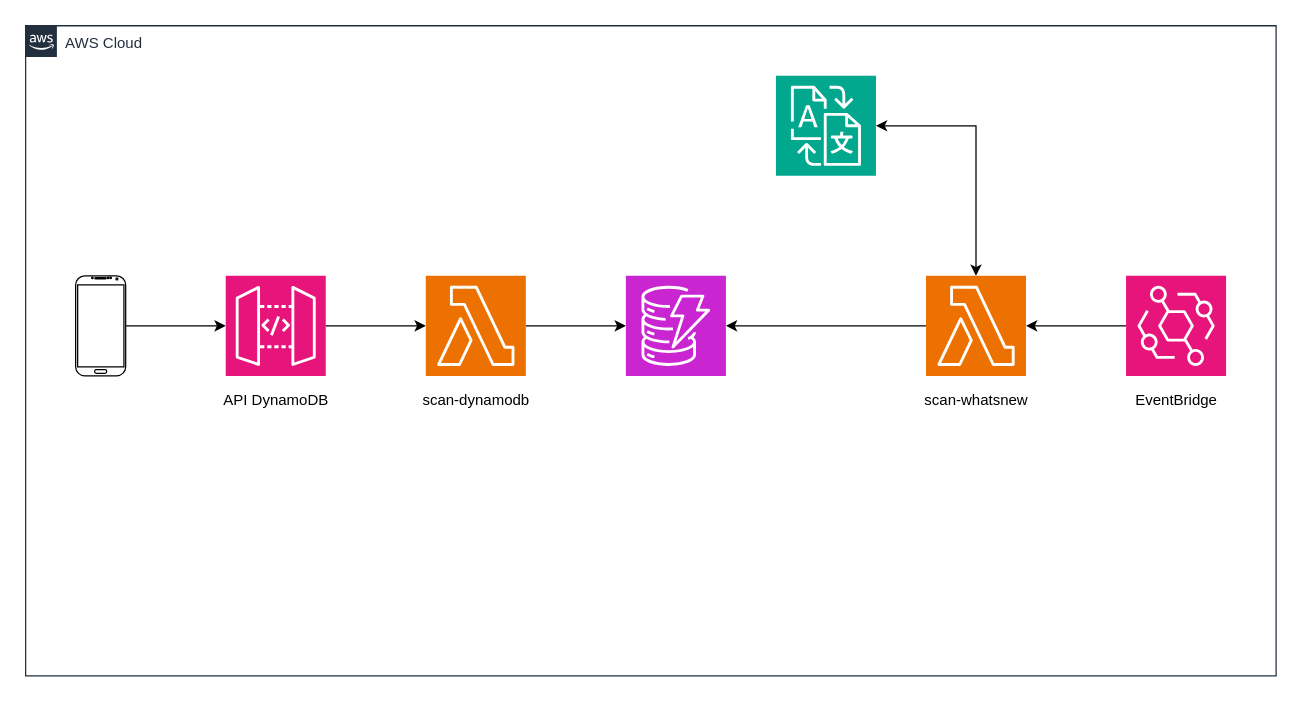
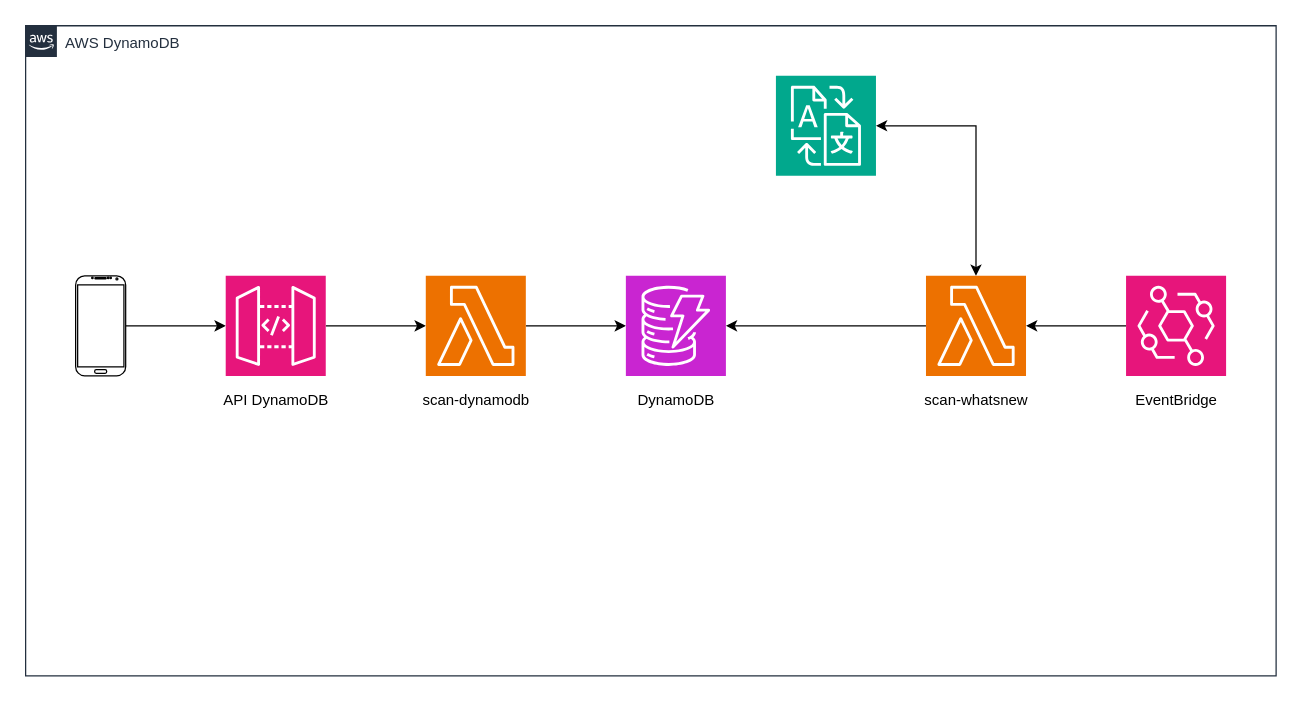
  <mxCell id="0" />
  <mxCell id="1" parent="0" />
- <mxCell id="2" value="AWS Cloud" style="points=[[0,0],[0.25,0],[0.5,0],[0.75,0],[1,0],[1,0.25],[1,0.5],[1,0.75],[1,1],[0.75,1],[0.5,1],[0.25,1],[0,1],[0,0.75],[0,0.5],[0,0.25]];outlineConnect=0;gradientColor=none;html=1;whiteSpace=wrap;fontSize=12;fontStyle=0;container=1;pointerEvents=0;collapsible=0;recursiveResize=0;shape=mxgraph.aws4.group;grIcon=mxgraph.aws4.group_aws_cloud_alt;strokeColor=#232F3E;fillColor=none;verticalAlign=top;align=left;spacingLeft=30;fontColor=#232F3E;dashed=0;" vertex="1" parent="1"><mxGeometry x="20" y="20" width="1000" height="520" as="geometry" /></mxCell>
+ <mxCell id="2" value="AWS DynamoDB" style="points=[[0,0],[0.25,0],[0.5,0],[0.75,0],[1,0],[1,0.25],[1,0.5],[1,0.75],[1,1],[0.75,1],[0.5,1],[0.25,1],[0,1],[0,0.75],[0,0.5],[0,0.25]];outlineConnect=0;gradientColor=none;html=1;whiteSpace=wrap;fontSize=12;fontStyle=0;container=1;pointerEvents=0;collapsible=0;recursiveResize=0;shape=mxgraph.aws4.group;grIcon=mxgraph.aws4.group_aws_cloud_alt;strokeColor=#232F3E;fillColor=none;verticalAlign=top;align=left;spacingLeft=30;fontColor=#232F3E;dashed=0;" vertex="1" parent="1"><mxGeometry x="20" y="20" width="1000" height="520" as="geometry" /></mxCell>
  <mxCell id="3" value="" style="edgeStyle=orthogonalEdgeStyle;rounded=0;orthogonalLoop=1;jettySize=auto;html=1;" edge="1" parent="2" source="17" target="14"><mxGeometry relative="1" as="geometry" /></mxCell>
  <mxCell id="4" value="" style="edgeStyle=orthogonalEdgeStyle;rounded=0;orthogonalLoop=1;jettySize=auto;html=1;" edge="1" parent="2" source="20" target="17"><mxGeometry relative="1" as="geometry" /></mxCell>
  <mxCell id="5" value="" style="edgeStyle=orthogonalEdgeStyle;rounded=0;orthogonalLoop=1;jettySize=auto;html=1;" edge="1" parent="2" source="23" target="20"><mxGeometry relative="1" as="geometry" /></mxCell>
  <mxCell id="6" value="" style="edgeStyle=orthogonalEdgeStyle;rounded=0;orthogonalLoop=1;jettySize=auto;html=1;" edge="1" parent="2" source="11" target="14"><mxGeometry relative="1" as="geometry" /></mxCell>
  <mxCell id="7" value="" style="group" vertex="1" connectable="0" parent="2"><mxGeometry x="880" y="200" width="80" height="120" as="geometry" /></mxCell>
  <mxCell id="8" value="" style="sketch=0;points=[[0,0,0],[0.25,0,0],[0.5,0,0],[0.75,0,0],[1,0,0],[0,1,0],[0.25,1,0],[0.5,1,0],[0.75,1,0],[1,1,0],[0,0.25,0],[0,0.5,0],[0,0.75,0],[1,0.25,0],[1,0.5,0],[1,0.75,0]];outlineConnect=0;fontColor=#232F3E;fillColor=#E7157B;strokeColor=#ffffff;dashed=0;verticalLabelPosition=bottom;verticalAlign=top;align=center;html=1;fontSize=12;fontStyle=0;aspect=fixed;shape=mxgraph.aws4.resourceIcon;resIcon=mxgraph.aws4.eventbridge;" vertex="1" parent="7"><mxGeometry width="80" height="80" as="geometry" /></mxCell>
  <mxCell id="9" value="EventBridge" style="text;strokeColor=none;fillColor=none;html=1;fontSize=12;fontStyle=0;verticalAlign=middle;align=center;" vertex="1" parent="7"><mxGeometry y="80" width="80" height="40" as="geometry" /></mxCell>
  <mxCell id="10" value="" style="group" vertex="1" connectable="0" parent="2"><mxGeometry x="720" y="200" width="80" height="120" as="geometry" /></mxCell>
  <mxCell id="11" value="" style="sketch=0;points=[[0,0,0],[0.25,0,0],[0.5,0,0],[0.75,0,0],[1,0,0],[0,1,0],[0.25,1,0],[0.5,1,0],[0.75,1,0],[1,1,0],[0,0.25,0],[0,0.5,0],[0,0.75,0],[1,0.25,0],[1,0.5,0],[1,0.75,0]];outlineConnect=0;fontColor=#232F3E;fillColor=#ED7100;strokeColor=#ffffff;dashed=0;verticalLabelPosition=bottom;verticalAlign=top;align=center;html=1;fontSize=12;fontStyle=0;aspect=fixed;shape=mxgraph.aws4.resourceIcon;resIcon=mxgraph.aws4.lambda;" vertex="1" parent="10"><mxGeometry width="80" height="80" as="geometry" /></mxCell>
  <mxCell id="12" value="scan-whatsnew" style="text;strokeColor=none;fillColor=none;html=1;fontSize=12;fontStyle=0;verticalAlign=middle;align=center;" vertex="1" parent="10"><mxGeometry y="80" width="80" height="40" as="geometry" /></mxCell>
  <mxCell id="13" value="" style="group" vertex="1" connectable="0" parent="2"><mxGeometry x="480" y="200" width="80" height="120" as="geometry" /></mxCell>
  <mxCell id="14" value="" style="sketch=0;points=[[0,0,0],[0.25,0,0],[0.5,0,0],[0.75,0,0],[1,0,0],[0,1,0],[0.25,1,0],[0.5,1,0],[0.75,1,0],[1,1,0],[0,0.25,0],[0,0.5,0],[0,0.75,0],[1,0.25,0],[1,0.5,0],[1,0.75,0]];outlineConnect=0;fontColor=#232F3E;fillColor=#C925D1;strokeColor=#ffffff;dashed=0;verticalLabelPosition=bottom;verticalAlign=top;align=center;html=1;fontSize=12;fontStyle=0;aspect=fixed;shape=mxgraph.aws4.resourceIcon;resIcon=mxgraph.aws4.dynamodb;" vertex="1" parent="13"><mxGeometry width="80" height="80" as="geometry" /></mxCell>
+ <mxCell id="15" value="DynamoDB" style="text;strokeColor=none;fillColor=none;html=1;fontSize=12;fontStyle=0;verticalAlign=middle;align=center;" vertex="1" parent="13"><mxGeometry y="80" width="80" height="40" as="geometry" /></mxCell>
  <mxCell id="16" value="" style="group" vertex="1" connectable="0" parent="2"><mxGeometry x="320" y="200" width="80" height="120" as="geometry" /></mxCell>
  <mxCell id="17" value="" style="sketch=0;points=[[0,0,0],[0.25,0,0],[0.5,0,0],[0.75,0,0],[1,0,0],[0,1,0],[0.25,1,0],[0.5,1,0],[0.75,1,0],[1,1,0],[0,0.25,0],[0,0.5,0],[0,0.75,0],[1,0.25,0],[1,0.5,0],[1,0.75,0]];outlineConnect=0;fontColor=#232F3E;fillColor=#ED7100;strokeColor=#ffffff;dashed=0;verticalLabelPosition=bottom;verticalAlign=top;align=center;html=1;fontSize=12;fontStyle=0;aspect=fixed;shape=mxgraph.aws4.resourceIcon;resIcon=mxgraph.aws4.lambda;" vertex="1" parent="16"><mxGeometry width="80" height="80" as="geometry" /></mxCell>
  <mxCell id="18" value="scan-dynamodb" style="text;strokeColor=none;fillColor=none;html=1;fontSize=12;fontStyle=0;verticalAlign=middle;align=center;" vertex="1" parent="16"><mxGeometry y="80" width="80" height="40" as="geometry" /></mxCell>
  <mxCell id="19" value="" style="group" vertex="1" connectable="0" parent="2"><mxGeometry x="160" y="200" width="80" height="120" as="geometry" /></mxCell>
  <mxCell id="20" value="" style="sketch=0;points=[[0,0,0],[0.25,0,0],[0.5,0,0],[0.75,0,0],[1,0,0],[0,1,0],[0.25,1,0],[0.5,1,0],[0.75,1,0],[1,1,0],[0,0.25,0],[0,0.5,0],[0,0.75,0],[1,0.25,0],[1,0.5,0],[1,0.75,0]];outlineConnect=0;fontColor=#232F3E;fillColor=#E7157B;strokeColor=#ffffff;dashed=0;verticalLabelPosition=bottom;verticalAlign=top;align=center;html=1;fontSize=12;fontStyle=0;aspect=fixed;shape=mxgraph.aws4.resourceIcon;resIcon=mxgraph.aws4.api_gateway;" vertex="1" parent="19"><mxGeometry width="80" height="80" as="geometry" /></mxCell>
  <mxCell id="21" value="API DynamoDB" style="text;strokeColor=none;fillColor=none;html=1;fontSize=12;fontStyle=0;verticalAlign=middle;align=center;" vertex="1" parent="19"><mxGeometry y="80" width="80" height="40" as="geometry" /></mxCell>
  <mxCell id="22" value="" style="group" vertex="1" connectable="0" parent="2"><mxGeometry x="20" y="200" width="80" height="120" as="geometry" /></mxCell>
  <mxCell id="23" value="" style="verticalLabelPosition=bottom;verticalAlign=top;html=1;shadow=0;dashed=0;strokeWidth=1;shape=mxgraph.android.phone2;" vertex="1" parent="22"><mxGeometry x="20" width="40" height="80" as="geometry" /></mxCell>
  <mxCell id="24" value="" style="group" vertex="1" connectable="0" parent="2"><mxGeometry x="600" y="40" width="80" height="120" as="geometry" /></mxCell>
  <mxCell id="25" value="" style="sketch=0;points=[[0,0,0],[0.25,0,0],[0.5,0,0],[0.75,0,0],[1,0,0],[0,1,0],[0.25,1,0],[0.5,1,0],[0.75,1,0],[1,1,0],[0,0.25,0],[0,0.5,0],[0,0.75,0],[1,0.25,0],[1,0.5,0],[1,0.75,0]];outlineConnect=0;fontColor=#232F3E;fillColor=#01A88D;strokeColor=#ffffff;dashed=0;verticalLabelPosition=bottom;verticalAlign=top;align=center;html=1;fontSize=12;fontStyle=0;aspect=fixed;shape=mxgraph.aws4.resourceIcon;resIcon=mxgraph.aws4.translate;" vertex="1" parent="24"><mxGeometry width="80" height="80" as="geometry" /></mxCell>
  <mxCell id="26" value="" style="edgeStyle=orthogonalEdgeStyle;rounded=0;orthogonalLoop=1;jettySize=auto;html=1;" edge="1" parent="2" source="8" target="11"><mxGeometry relative="1" as="geometry" /></mxCell>
  <mxCell id="27" value="" style="edgeStyle=orthogonalEdgeStyle;rounded=0;orthogonalLoop=1;jettySize=auto;html=1;exitX=0.5;exitY=0;exitDx=0;exitDy=0;exitPerimeter=0;entryX=1;entryY=0.5;entryDx=0;entryDy=0;entryPerimeter=0;startArrow=classic;startFill=1;" edge="1" parent="2" source="11" target="25"><mxGeometry relative="1" as="geometry"><Array as="points" /></mxGeometry></mxCell>
